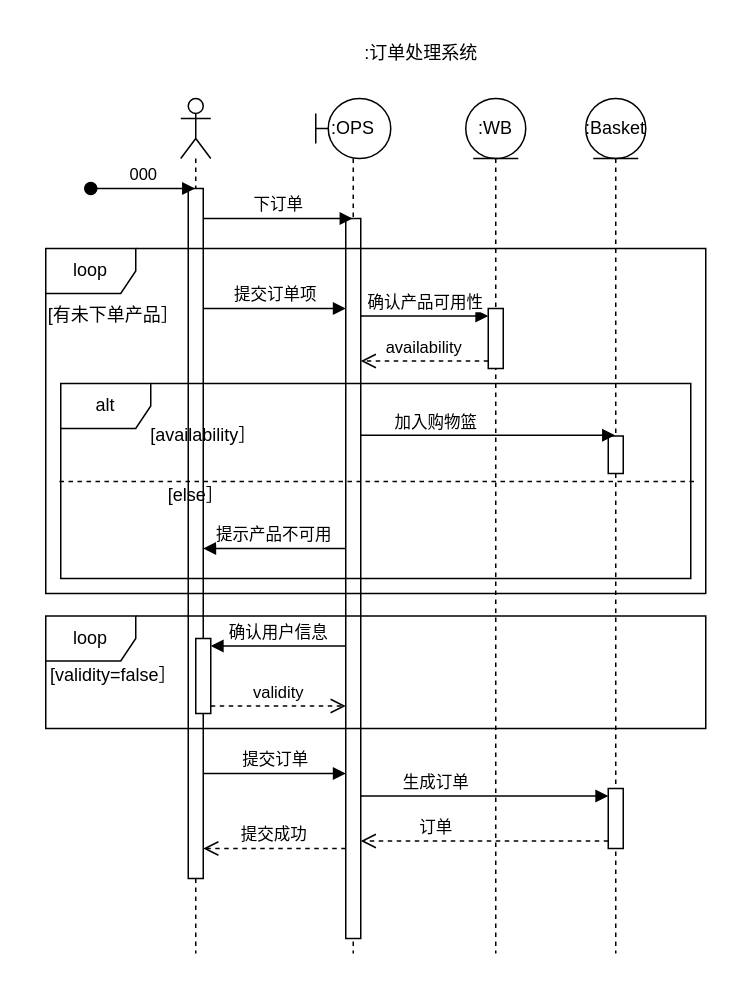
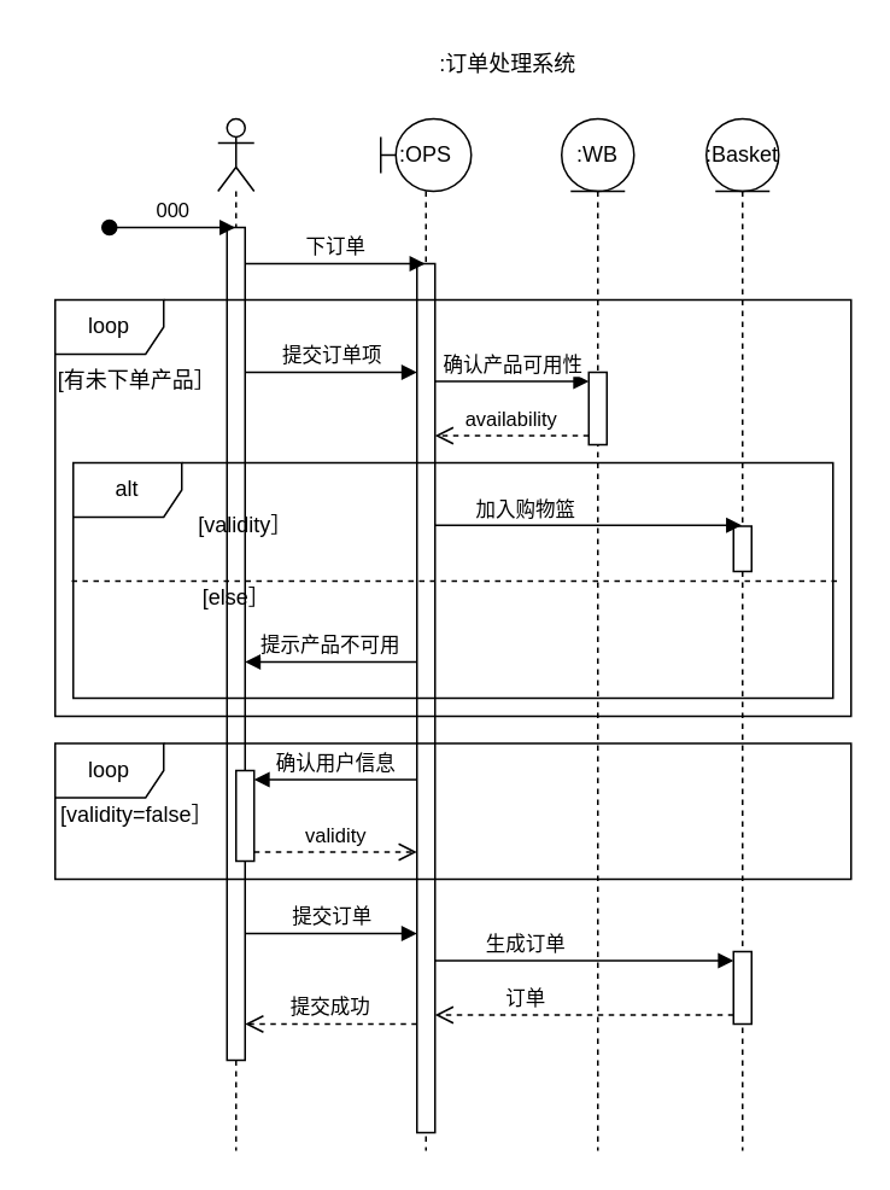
  <mxCell id="0" />
  <mxCell id="1" parent="0" />
  <mxCell id="2" value=":OPS" style="shape=umlLifeline;perimeter=lifelinePerimeter;whiteSpace=wrap;html=1;container=1;dropTarget=0;collapsible=0;recursiveResize=0;outlineConnect=0;portConstraint=eastwest;newEdgeStyle={&quot;curved&quot;:0,&quot;rounded&quot;:0};participant=umlBoundary;align=center;labelPosition=center;verticalLabelPosition=middle;verticalAlign=middle;" vertex="1" parent="1"><mxGeometry x="210" y="65" width="50" height="570" as="geometry" /></mxCell>
  <mxCell id="3" value="" style="html=1;points=[[0,0,0,0,5],[0,1,0,0,-5],[1,0,0,0,5],[1,1,0,0,-5]];perimeter=orthogonalPerimeter;outlineConnect=0;targetShapes=umlLifeline;portConstraint=eastwest;newEdgeStyle={&quot;curved&quot;:0,&quot;rounded&quot;:0};" vertex="1" parent="2"><mxGeometry x="20" y="80" width="10" height="480" as="geometry" /></mxCell>
  <mxCell id="4" value="" style="shape=umlLifeline;perimeter=lifelinePerimeter;whiteSpace=wrap;html=1;container=1;dropTarget=0;collapsible=0;recursiveResize=0;outlineConnect=0;portConstraint=eastwest;newEdgeStyle={&quot;curved&quot;:0,&quot;rounded&quot;:0};participant=umlActor;" vertex="1" parent="1"><mxGeometry x="120" y="65" width="20" height="570" as="geometry" /></mxCell>
  <mxCell id="5" value="" style="html=1;points=[[0,0,0,0,5],[0,1,0,0,-5],[1,0,0,0,5],[1,1,0,0,-5]];perimeter=orthogonalPerimeter;outlineConnect=0;targetShapes=umlLifeline;portConstraint=eastwest;newEdgeStyle={&quot;curved&quot;:0,&quot;rounded&quot;:0};" vertex="1" parent="4"><mxGeometry x="5" y="60" width="10" height="460" as="geometry" /></mxCell>
  <mxCell id="6" value="" style="html=1;points=[[0,0,0,0,5],[0,1,0,0,-5],[1,0,0,0,5],[1,1,0,0,-5]];perimeter=orthogonalPerimeter;outlineConnect=0;targetShapes=umlLifeline;portConstraint=eastwest;newEdgeStyle={&quot;curved&quot;:0,&quot;rounded&quot;:0};" vertex="1" parent="4"><mxGeometry x="10" y="360" width="10" height="50" as="geometry" /></mxCell>
  <mxCell id="7" value="000" style="html=1;verticalAlign=bottom;startArrow=oval;startFill=1;endArrow=block;startSize=8;curved=0;rounded=0;" edge="1" parent="1" target="4"><mxGeometry x="0.007" width="60" relative="1" as="geometry"><mxPoint x="60" y="125" as="sourcePoint" /><mxPoint x="120" y="135" as="targetPoint" /><mxPoint as="offset" /></mxGeometry></mxCell>
  <mxCell id="8" value="下订单" style="html=1;verticalAlign=bottom;endArrow=block;curved=0;rounded=0;" edge="1" parent="1"><mxGeometry width="80" relative="1" as="geometry"><mxPoint x="135" y="145" as="sourcePoint" /><mxPoint x="234.5" y="145" as="targetPoint" /></mxGeometry></mxCell>
  <mxCell id="9" value="loop" style="shape=umlFrame;whiteSpace=wrap;html=1;pointerEvents=0;" vertex="1" parent="1"><mxGeometry x="30" y="165" width="440" height="230" as="geometry" /></mxCell>
  <mxCell id="10" value="[有未下单产品］" style="text;html=1;align=center;verticalAlign=middle;resizable=0;points=[];autosize=1;strokeColor=none;fillColor=none;" vertex="1" parent="1"><mxGeometry x="20" y="195" width="110" height="30" as="geometry" /></mxCell>
  <mxCell id="11" value="提交订单项" style="html=1;verticalAlign=bottom;endArrow=block;curved=0;rounded=0;" edge="1" parent="1" source="5"><mxGeometry width="80" relative="1" as="geometry"><mxPoint x="130" y="205" as="sourcePoint" /><mxPoint x="230" y="205" as="targetPoint" /></mxGeometry></mxCell>
  <mxCell id="12" value="确认产品可用性" style="html=1;verticalAlign=bottom;endArrow=block;curved=0;rounded=0;entryX=0;entryY=0;entryDx=0;entryDy=5;" edge="1" target="16" parent="1" source="3"><mxGeometry relative="1" as="geometry"><mxPoint x="280" y="220" as="sourcePoint" /></mxGeometry></mxCell>
  <mxCell id="13" value="availability" style="html=1;verticalAlign=bottom;endArrow=open;dashed=1;endSize=8;curved=0;rounded=0;exitX=0;exitY=1;exitDx=0;exitDy=-5;" edge="1" source="16" parent="1" target="3"><mxGeometry relative="1" as="geometry"><mxPoint x="280" y="290" as="targetPoint" /></mxGeometry></mxCell>
  <mxCell id="14" value="alt" style="shape=umlFrame;whiteSpace=wrap;html=1;pointerEvents=0;" vertex="1" parent="1"><mxGeometry x="40" y="255" width="420" height="130" as="geometry" /></mxCell>
  <mxCell id="15" value=":WB" style="shape=umlLifeline;perimeter=lifelinePerimeter;whiteSpace=wrap;html=1;container=1;dropTarget=0;collapsible=0;recursiveResize=0;outlineConnect=0;portConstraint=eastwest;newEdgeStyle={&quot;curved&quot;:0,&quot;rounded&quot;:0};participant=umlEntity;" vertex="1" parent="1"><mxGeometry x="310" y="65" width="40" height="570" as="geometry" /></mxCell>
  <mxCell id="16" value="" style="html=1;points=[[0,0,0,0,5],[0,1,0,0,-5],[1,0,0,0,5],[1,1,0,0,-5]];perimeter=orthogonalPerimeter;outlineConnect=0;targetShapes=umlLifeline;portConstraint=eastwest;newEdgeStyle={&quot;curved&quot;:0,&quot;rounded&quot;:0};" vertex="1" parent="15"><mxGeometry x="15" y="140" width="10" height="40" as="geometry" /></mxCell>
- <mxCell id="17" value="[availability］" style="text;html=1;align=center;verticalAlign=middle;resizable=0;points=[];autosize=1;strokeColor=none;fillColor=none;" vertex="1" parent="1"><mxGeometry x="90" y="275" width="90" height="30" as="geometry" /></mxCell>
+ <mxCell id="17" value="[validity］" style="text;html=1;align=center;verticalAlign=middle;resizable=0;points=[];autosize=1;strokeColor=none;fillColor=none;" vertex="1" parent="1"><mxGeometry x="90" y="275" width="90" height="30" as="geometry" /></mxCell>
  <mxCell id="18" value=":Basket" style="shape=umlLifeline;perimeter=lifelinePerimeter;whiteSpace=wrap;html=1;container=1;dropTarget=0;collapsible=0;recursiveResize=0;outlineConnect=0;portConstraint=eastwest;newEdgeStyle={&quot;curved&quot;:0,&quot;rounded&quot;:0};participant=umlEntity;" vertex="1" parent="1"><mxGeometry x="390" y="65" width="40" height="570" as="geometry" /></mxCell>
  <mxCell id="19" value="" style="html=1;points=[[0,0,0,0,5],[0,1,0,0,-5],[1,0,0,0,5],[1,1,0,0,-5]];perimeter=orthogonalPerimeter;outlineConnect=0;targetShapes=umlLifeline;portConstraint=eastwest;newEdgeStyle={&quot;curved&quot;:0,&quot;rounded&quot;:0};" vertex="1" parent="18"><mxGeometry x="15" y="225" width="10" height="25" as="geometry" /></mxCell>
  <mxCell id="20" value="" style="html=1;points=[[0,0,0,0,5],[0,1,0,0,-5],[1,0,0,0,5],[1,1,0,0,-5]];perimeter=orthogonalPerimeter;outlineConnect=0;targetShapes=umlLifeline;portConstraint=eastwest;newEdgeStyle={&quot;curved&quot;:0,&quot;rounded&quot;:0};" vertex="1" parent="18"><mxGeometry x="15" y="460" width="10" height="40" as="geometry" /></mxCell>
  <mxCell id="21" value="" style="edgeStyle=none;orthogonalLoop=1;jettySize=auto;html=1;rounded=0;endArrow=none;endFill=0;dashed=1;exitX=-0.002;exitY=0.502;exitDx=0;exitDy=0;exitPerimeter=0;entryX=1.006;entryY=0.502;entryDx=0;entryDy=0;entryPerimeter=0;" edge="1" parent="1" source="14" target="14"><mxGeometry width="100" relative="1" as="geometry"><mxPoint x="50" y="365" as="sourcePoint" /><mxPoint x="150" y="365" as="targetPoint" /><Array as="points" /></mxGeometry></mxCell>
  <mxCell id="22" value="[else］" style="text;html=1;align=center;verticalAlign=middle;resizable=0;points=[];autosize=1;strokeColor=none;fillColor=none;" vertex="1" parent="1"><mxGeometry x="100" y="315" width="60" height="30" as="geometry" /></mxCell>
  <mxCell id="23" value="加入购物篮" style="html=1;verticalAlign=bottom;endArrow=block;curved=0;rounded=0;" edge="1" parent="1"><mxGeometry x="-0.41" width="80" relative="1" as="geometry"><mxPoint x="240" y="289.5" as="sourcePoint" /><mxPoint x="409.5" y="289.5" as="targetPoint" /><mxPoint as="offset" /></mxGeometry></mxCell>
  <mxCell id="24" value="提示产品不可用" style="html=1;verticalAlign=bottom;endArrow=block;curved=0;rounded=0;" edge="1" parent="1" target="5"><mxGeometry width="80" relative="1" as="geometry"><mxPoint x="230" y="365" as="sourcePoint" /><mxPoint x="130" y="365" as="targetPoint" /></mxGeometry></mxCell>
  <mxCell id="25" value="确认用户信息" style="html=1;verticalAlign=bottom;endArrow=block;curved=0;rounded=0;entryX=1;entryY=0;entryDx=0;entryDy=5;" edge="1" target="6" parent="1" source="3"><mxGeometry relative="1" as="geometry"><mxPoint x="210" y="430" as="sourcePoint" /><mxPoint as="offset" /></mxGeometry></mxCell>
  <mxCell id="26" value="validity" style="html=1;verticalAlign=bottom;endArrow=open;dashed=1;endSize=8;curved=0;rounded=0;exitX=1;exitY=1;exitDx=0;exitDy=-5;" edge="1" source="6" parent="1" target="3"><mxGeometry relative="1" as="geometry"><mxPoint x="210" y="500" as="targetPoint" /></mxGeometry></mxCell>
  <mxCell id="27" value="loop" style="shape=umlFrame;whiteSpace=wrap;html=1;pointerEvents=0;" vertex="1" parent="1"><mxGeometry x="30" y="410" width="440" height="75" as="geometry" /></mxCell>
  <mxCell id="28" value="[validity=false］" style="text;html=1;align=center;verticalAlign=middle;resizable=0;points=[];autosize=1;strokeColor=none;fillColor=none;" vertex="1" parent="1"><mxGeometry x="20" y="435" width="110" height="30" as="geometry" /></mxCell>
  <mxCell id="29" value="提交成功" style="html=1;verticalAlign=bottom;endArrow=open;dashed=1;endSize=8;curved=0;rounded=0;" edge="1" parent="1" target="5"><mxGeometry relative="1" as="geometry"><mxPoint x="140" y="570" as="targetPoint" /><mxPoint x="230" y="565" as="sourcePoint" /></mxGeometry></mxCell>
  <mxCell id="30" value="提交订单" style="html=1;verticalAlign=bottom;endArrow=block;curved=0;rounded=0;entryX=0;entryY=0;entryDx=0;entryDy=5;" edge="1" parent="1"><mxGeometry relative="1" as="geometry"><mxPoint x="135" y="515" as="sourcePoint" /><mxPoint x="230" y="515" as="targetPoint" /></mxGeometry></mxCell>
  <mxCell id="31" value="生成订单" style="html=1;verticalAlign=bottom;endArrow=block;curved=0;rounded=0;entryX=0;entryY=0;entryDx=0;entryDy=5;" edge="1" target="20" parent="1" source="3"><mxGeometry x="-0.394" relative="1" as="geometry"><mxPoint x="335" y="530" as="sourcePoint" /><mxPoint as="offset" /></mxGeometry></mxCell>
  <mxCell id="32" value="订单" style="html=1;verticalAlign=bottom;endArrow=open;dashed=1;endSize=8;curved=0;rounded=0;exitX=0;exitY=1;exitDx=0;exitDy=-5;" edge="1" source="20" parent="1" target="3"><mxGeometry x="0.394" relative="1" as="geometry"><mxPoint x="335" y="600" as="targetPoint" /><mxPoint as="offset" /></mxGeometry></mxCell>
  <mxCell id="33" value=":订单处理系统" style="text;html=1;align=center;verticalAlign=middle;resizable=0;points=[];autosize=1;strokeColor=none;fillColor=none;" vertex="1" parent="1"><mxGeometry x="230" y="20" width="100" height="30" as="geometry" /></mxCell>
